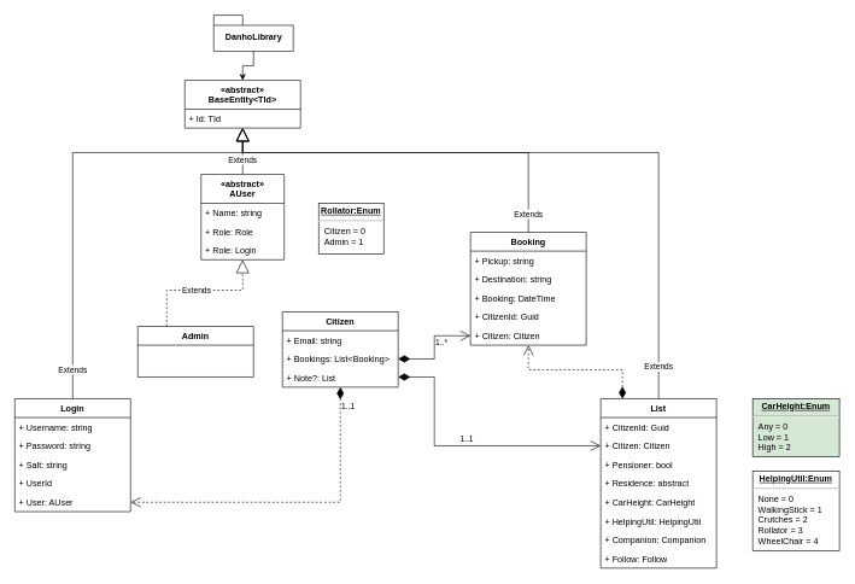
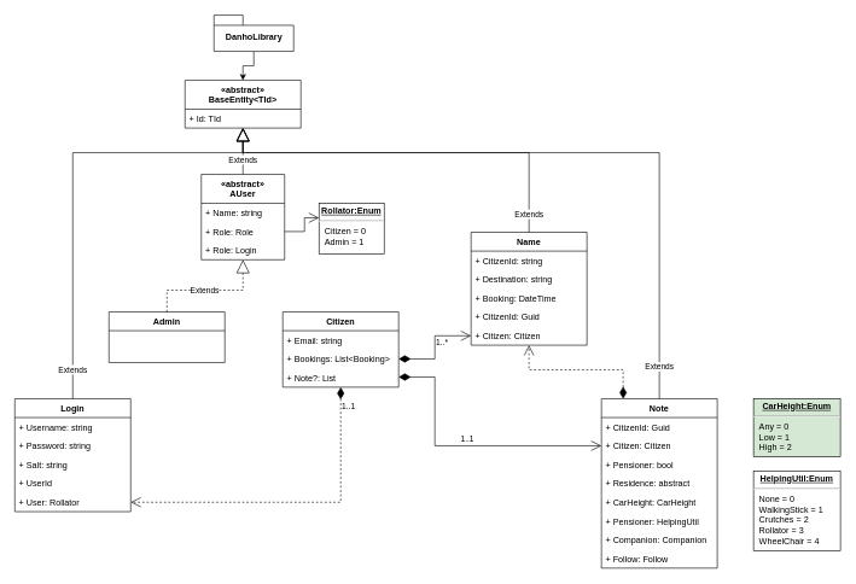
  <mxCell id="0" />
  <mxCell id="1" parent="0" />
  <mxCell id="2" style="edgeStyle=orthogonalEdgeStyle;rounded=0;orthogonalLoop=1;jettySize=auto;html=1;" edge="1" parent="1" source="3" target="6"><mxGeometry relative="1" as="geometry"><mxPoint x="335" y="110" as="targetPoint" /></mxGeometry></mxCell>
  <mxCell id="3" value="DanhoLibrary" style="shape=folder;fontStyle=1;spacingTop=10;tabWidth=40;tabHeight=14;tabPosition=left;html=1;" vertex="1" parent="1"><mxGeometry x="295" y="20" width="110" height="50" as="geometry" /></mxCell>
  <mxCell id="4" value="Extends" style="endArrow=block;endSize=16;endFill=0;html=1;rounded=0;" edge="1" parent="1" source="8" target="6"><mxGeometry x="-0.375" width="160" relative="1" as="geometry"><mxPoint x="335" y="240" as="sourcePoint" /><mxPoint x="335" y="180" as="targetPoint" /><mxPoint as="offset" /></mxGeometry></mxCell>
  <mxCell id="5" value="&lt;p style=&quot;margin:0px;margin-top:4px;text-align:center;text-decoration:underline;&quot;&gt;&lt;b&gt;Rollator:Enum&lt;/b&gt;&lt;/p&gt;&lt;hr&gt;&lt;p style=&quot;margin:0px;margin-left:8px;&quot;&gt;Citizen = 0&lt;br&gt;Admin = 1&lt;br&gt;&lt;/p&gt;" style="verticalAlign=top;align=left;overflow=fill;fontSize=12;fontFamily=Helvetica;html=1;" vertex="1" parent="1"><mxGeometry x="440" y="280" width="90" height="70" as="geometry" /></mxCell>
  <mxCell id="6" value="«abstract»&#10;BaseEntity&lt;TId&gt;" style="swimlane;fontStyle=1;align=center;verticalAlign=top;childLayout=stackLayout;horizontal=1;startSize=40;horizontalStack=0;resizeParent=1;resizeParentMax=0;resizeLast=0;collapsible=1;marginBottom=0;" vertex="1" parent="1"><mxGeometry x="255" y="110" width="160" height="66" as="geometry" /></mxCell>
  <mxCell id="7" value="+ Id: TId" style="text;strokeColor=none;fillColor=none;align=left;verticalAlign=top;spacingLeft=4;spacingRight=4;overflow=hidden;rotatable=0;points=[[0,0.5],[1,0.5]];portConstraint=eastwest;" vertex="1" parent="6"><mxGeometry y="40" width="160" height="26" as="geometry" /></mxCell>
  <mxCell id="8" value="«abstract»&#10;AUser" style="swimlane;fontStyle=1;align=center;verticalAlign=top;childLayout=stackLayout;horizontal=1;startSize=40;horizontalStack=0;resizeParent=1;resizeParentMax=0;resizeLast=0;collapsible=1;marginBottom=0;" vertex="1" parent="1"><mxGeometry x="277.5" y="240" width="115" height="118" as="geometry" /></mxCell>
  <mxCell id="9" value="+ Name: string" style="text;strokeColor=none;fillColor=none;align=left;verticalAlign=top;spacingLeft=4;spacingRight=4;overflow=hidden;rotatable=0;points=[[0,0.5],[1,0.5]];portConstraint=eastwest;" vertex="1" parent="8"><mxGeometry y="40" width="115" height="26" as="geometry" /></mxCell>
  <mxCell id="10" value="+ Role: Role" style="text;strokeColor=none;fillColor=none;align=left;verticalAlign=top;spacingLeft=4;spacingRight=4;overflow=hidden;rotatable=0;points=[[0,0.5],[1,0.5]];portConstraint=eastwest;" vertex="1" parent="8"><mxGeometry y="66" width="115" height="26" as="geometry" /></mxCell>
  <mxCell id="11" value="+ Role: Login" style="text;strokeColor=none;fillColor=none;align=left;verticalAlign=top;spacingLeft=4;spacingRight=4;overflow=hidden;rotatable=0;points=[[0,0.5],[1,0.5]];portConstraint=eastwest;" vertex="1" parent="8"><mxGeometry y="92" width="115" height="26" as="geometry" /></mxCell>
- <mxCell id="13" value="Admin" style="swimlane;fontStyle=1;align=center;verticalAlign=top;childLayout=stackLayout;horizontal=1;startSize=26;horizontalStack=0;resizeParent=1;resizeParentMax=0;resizeLast=0;collapsible=1;marginBottom=0;" vertex="1" parent="1"><mxGeometry x="190" y="450" width="160" height="70" as="geometry" /></mxCell>
+ <mxCell id="12" value="" style="endArrow=open;endFill=1;endSize=12;html=1;rounded=0;edgeStyle=orthogonalEdgeStyle;" edge="1" parent="1" source="10" target="5"><mxGeometry width="160" relative="1" as="geometry"><mxPoint x="100" y="550" as="sourcePoint" /><mxPoint x="260" y="550" as="targetPoint" /><Array as="points"><mxPoint x="420" y="319" /><mxPoint x="420" y="300" /></Array></mxGeometry></mxCell>
+ <mxCell id="13" value="Admin" style="swimlane;fontStyle=1;align=center;verticalAlign=top;childLayout=stackLayout;horizontal=1;startSize=26;horizontalStack=0;resizeParent=1;resizeParentMax=0;resizeLast=0;collapsible=1;marginBottom=0;" vertex="1" parent="1"><mxGeometry x="150" y="430" width="160" height="70" as="geometry" /></mxCell>
  <mxCell id="14" value="Extends" style="endArrow=block;endSize=16;endFill=0;html=1;rounded=0;edgeStyle=orthogonalEdgeStyle;dashed=1;" edge="1" parent="1" source="13" target="8"><mxGeometry x="-0.078" width="160" relative="1" as="geometry"><mxPoint x="345" y="250" as="sourcePoint" /><mxPoint x="345" y="186" as="targetPoint" /><mxPoint as="offset" /><Array as="points"><mxPoint x="230" y="400" /><mxPoint x="335" y="400" /></Array></mxGeometry></mxCell>
  <mxCell id="15" value="Citizen" style="swimlane;fontStyle=1;align=center;verticalAlign=top;childLayout=stackLayout;horizontal=1;startSize=26;horizontalStack=0;resizeParent=1;resizeParentMax=0;resizeLast=0;collapsible=1;marginBottom=0;" vertex="1" parent="1"><mxGeometry x="390" y="430" width="160" height="104" as="geometry" /></mxCell>
  <mxCell id="16" value="+ Email: string" style="text;strokeColor=none;fillColor=none;align=left;verticalAlign=top;spacingLeft=4;spacingRight=4;overflow=hidden;rotatable=0;points=[[0,0.5],[1,0.5]];portConstraint=eastwest;" vertex="1" parent="15"><mxGeometry y="26" width="160" height="26" as="geometry" /></mxCell>
  <mxCell id="17" value="+ Bookings: List&lt;Booking&gt;" style="text;strokeColor=none;fillColor=none;align=left;verticalAlign=top;spacingLeft=4;spacingRight=4;overflow=hidden;rotatable=0;points=[[0,0.5],[1,0.5]];portConstraint=eastwest;" vertex="1" parent="15"><mxGeometry y="52" width="160" height="26" as="geometry" /></mxCell>
  <mxCell id="18" value="+ Note?: List" style="text;strokeColor=none;fillColor=none;align=left;verticalAlign=top;spacingLeft=4;spacingRight=4;overflow=hidden;rotatable=0;points=[[0,0.5],[1,0.5]];portConstraint=eastwest;" vertex="1" parent="15"><mxGeometry y="78" width="160" height="26" as="geometry" /></mxCell>
- <mxCell id="19" value="Booking" style="swimlane;fontStyle=1;align=center;verticalAlign=top;childLayout=stackLayout;horizontal=1;startSize=26;horizontalStack=0;resizeParent=1;resizeParentMax=0;resizeLast=0;collapsible=1;marginBottom=0;" vertex="1" parent="1"><mxGeometry x="650" y="320" width="160" height="156" as="geometry" /></mxCell>
- <mxCell id="20" value="+ Pickup: string" style="text;strokeColor=none;fillColor=none;align=left;verticalAlign=top;spacingLeft=4;spacingRight=4;overflow=hidden;rotatable=0;points=[[0,0.5],[1,0.5]];portConstraint=eastwest;" vertex="1" parent="19"><mxGeometry y="26" width="160" height="26" as="geometry" /></mxCell>
+ <mxCell id="19" value="Name" style="swimlane;fontStyle=1;align=center;verticalAlign=top;childLayout=stackLayout;horizontal=1;startSize=26;horizontalStack=0;resizeParent=1;resizeParentMax=0;resizeLast=0;collapsible=1;marginBottom=0;" vertex="1" parent="1"><mxGeometry x="650" y="320" width="160" height="156" as="geometry" /></mxCell>
+ <mxCell id="20" value="+ CitizenId: string" style="text;strokeColor=none;fillColor=none;align=left;verticalAlign=top;spacingLeft=4;spacingRight=4;overflow=hidden;rotatable=0;points=[[0,0.5],[1,0.5]];portConstraint=eastwest;" vertex="1" parent="19"><mxGeometry y="26" width="160" height="26" as="geometry" /></mxCell>
  <mxCell id="21" value="+ Destination: string" style="text;strokeColor=none;fillColor=none;align=left;verticalAlign=top;spacingLeft=4;spacingRight=4;overflow=hidden;rotatable=0;points=[[0,0.5],[1,0.5]];portConstraint=eastwest;" vertex="1" parent="19"><mxGeometry y="52" width="160" height="26" as="geometry" /></mxCell>
  <mxCell id="22" value="+ Booking: DateTime" style="text;strokeColor=none;fillColor=none;align=left;verticalAlign=top;spacingLeft=4;spacingRight=4;overflow=hidden;rotatable=0;points=[[0,0.5],[1,0.5]];portConstraint=eastwest;" vertex="1" parent="19"><mxGeometry y="78" width="160" height="26" as="geometry" /></mxCell>
  <mxCell id="23" value="+ CitizenId: Guid" style="text;strokeColor=none;fillColor=none;align=left;verticalAlign=top;spacingLeft=4;spacingRight=4;overflow=hidden;rotatable=0;points=[[0,0.5],[1,0.5]];portConstraint=eastwest;" vertex="1" parent="19"><mxGeometry y="104" width="160" height="26" as="geometry" /></mxCell>
  <mxCell id="24" value="+ Citizen: Citizen" style="text;strokeColor=none;fillColor=none;align=left;verticalAlign=top;spacingLeft=4;spacingRight=4;overflow=hidden;rotatable=0;points=[[0,0.5],[1,0.5]];portConstraint=eastwest;" vertex="1" parent="19"><mxGeometry y="130" width="160" height="26" as="geometry" /></mxCell>
  <mxCell id="25" value="1..*" style="endArrow=open;html=1;endSize=12;startArrow=diamondThin;startSize=14;startFill=1;edgeStyle=orthogonalEdgeStyle;align=left;verticalAlign=bottom;rounded=0;" edge="1" parent="1" source="17" target="24"><mxGeometry x="-0.045" relative="1" as="geometry"><mxPoint x="450" y="640" as="sourcePoint" /><mxPoint x="610" y="640" as="targetPoint" /><mxPoint as="offset" /></mxGeometry></mxCell>
  <mxCell id="26" value="Extends" style="endArrow=block;endSize=16;endFill=0;html=1;rounded=0;edgeStyle=orthogonalEdgeStyle;" edge="1" parent="1" source="19" target="6"><mxGeometry x="-0.908" width="160" relative="1" as="geometry"><mxPoint x="760" y="354" as="sourcePoint" /><mxPoint x="760" y="290" as="targetPoint" /><mxPoint as="offset" /><Array as="points"><mxPoint x="730" y="210" /><mxPoint x="335" y="210" /></Array></mxGeometry></mxCell>
- <mxCell id="27" value="List" style="swimlane;fontStyle=1;align=center;verticalAlign=top;childLayout=stackLayout;horizontal=1;startSize=26;horizontalStack=0;resizeParent=1;resizeParentMax=0;resizeLast=0;collapsible=1;marginBottom=0;" vertex="1" parent="1"><mxGeometry x="830" y="550" width="160" height="234" as="geometry" /></mxCell>
+ <mxCell id="27" value="Note" style="swimlane;fontStyle=1;align=center;verticalAlign=top;childLayout=stackLayout;horizontal=1;startSize=26;horizontalStack=0;resizeParent=1;resizeParentMax=0;resizeLast=0;collapsible=1;marginBottom=0;" vertex="1" parent="1"><mxGeometry x="830" y="550" width="160" height="234" as="geometry" /></mxCell>
  <mxCell id="28" value="+ CitizenId: Guid" style="text;strokeColor=none;fillColor=none;align=left;verticalAlign=top;spacingLeft=4;spacingRight=4;overflow=hidden;rotatable=0;points=[[0,0.5],[1,0.5]];portConstraint=eastwest;" vertex="1" parent="27"><mxGeometry y="26" width="160" height="26" as="geometry" /></mxCell>
  <mxCell id="29" value="+ Citizen: Citizen" style="text;strokeColor=none;fillColor=none;align=left;verticalAlign=top;spacingLeft=4;spacingRight=4;overflow=hidden;rotatable=0;points=[[0,0.5],[1,0.5]];portConstraint=eastwest;" vertex="1" parent="27"><mxGeometry y="52" width="160" height="26" as="geometry" /></mxCell>
  <mxCell id="30" value="+ Pensioner: bool" style="text;strokeColor=none;fillColor=none;align=left;verticalAlign=top;spacingLeft=4;spacingRight=4;overflow=hidden;rotatable=0;points=[[0,0.5],[1,0.5]];portConstraint=eastwest;" vertex="1" parent="27"><mxGeometry y="78" width="160" height="26" as="geometry" /></mxCell>
  <mxCell id="31" value="+ Residence: abstract" style="text;strokeColor=none;fillColor=none;align=left;verticalAlign=top;spacingLeft=4;spacingRight=4;overflow=hidden;rotatable=0;points=[[0,0.5],[1,0.5]];portConstraint=eastwest;" vertex="1" parent="27"><mxGeometry y="104" width="160" height="26" as="geometry" /></mxCell>
  <mxCell id="32" value="+ CarHeight: CarHeight" style="text;strokeColor=none;fillColor=none;align=left;verticalAlign=top;spacingLeft=4;spacingRight=4;overflow=hidden;rotatable=0;points=[[0,0.5],[1,0.5]];portConstraint=eastwest;" vertex="1" parent="27"><mxGeometry y="130" width="160" height="26" as="geometry" /></mxCell>
- <mxCell id="33" value="+ HelpingUtil: HelpingUtil" style="text;strokeColor=none;fillColor=none;align=left;verticalAlign=top;spacingLeft=4;spacingRight=4;overflow=hidden;rotatable=0;points=[[0,0.5],[1,0.5]];portConstraint=eastwest;" vertex="1" parent="27"><mxGeometry y="156" width="160" height="26" as="geometry" /></mxCell>
+ <mxCell id="33" value="+ Pensioner: HelpingUtil" style="text;strokeColor=none;fillColor=none;align=left;verticalAlign=top;spacingLeft=4;spacingRight=4;overflow=hidden;rotatable=0;points=[[0,0.5],[1,0.5]];portConstraint=eastwest;" vertex="1" parent="27"><mxGeometry y="156" width="160" height="26" as="geometry" /></mxCell>
  <mxCell id="34" value="+ Companion: Companion" style="text;strokeColor=none;fillColor=none;align=left;verticalAlign=top;spacingLeft=4;spacingRight=4;overflow=hidden;rotatable=0;points=[[0,0.5],[1,0.5]];portConstraint=eastwest;" vertex="1" parent="27"><mxGeometry y="182" width="160" height="26" as="geometry" /></mxCell>
  <mxCell id="35" value="+ Follow: Follow" style="text;strokeColor=none;fillColor=none;align=left;verticalAlign=top;spacingLeft=4;spacingRight=4;overflow=hidden;rotatable=0;points=[[0,0.5],[1,0.5]];portConstraint=eastwest;" vertex="1" parent="27"><mxGeometry y="208" width="160" height="26" as="geometry" /></mxCell>
  <mxCell id="36" value="1..1" style="endArrow=open;html=1;endSize=12;startArrow=diamondThin;startSize=14;startFill=1;edgeStyle=orthogonalEdgeStyle;align=left;verticalAlign=bottom;rounded=0;" edge="1" parent="1" source="18" target="29"><mxGeometry x="-0.045" relative="1" as="geometry"><mxPoint x="590" y="602" as="sourcePoint" /><mxPoint x="690" y="570" as="targetPoint" /><mxPoint as="offset" /><Array as="points"><mxPoint x="600" y="520" /><mxPoint x="600" y="615" /></Array></mxGeometry></mxCell>
  <mxCell id="37" value="" style="endArrow=open;html=1;endSize=12;startArrow=diamondThin;startSize=14;startFill=1;edgeStyle=orthogonalEdgeStyle;align=left;verticalAlign=bottom;rounded=0;dashed=1;" edge="1" parent="1" source="27" target="19"><mxGeometry x="-0.045" relative="1" as="geometry"><mxPoint x="560" y="530" as="sourcePoint" /><mxPoint x="840" y="605" as="targetPoint" /><mxPoint as="offset" /><Array as="points"><mxPoint x="860" y="510" /><mxPoint x="730" y="510" /></Array></mxGeometry></mxCell>
  <mxCell id="38" value="Extends" style="endArrow=block;endSize=16;endFill=0;html=1;rounded=0;edgeStyle=orthogonalEdgeStyle;" edge="1" parent="1" source="27" target="6"><mxGeometry x="-0.908" width="160" relative="1" as="geometry"><mxPoint x="740" y="330" as="sourcePoint" /><mxPoint x="345" y="186" as="targetPoint" /><mxPoint as="offset" /><Array as="points"><mxPoint x="910" y="210" /><mxPoint x="335" y="210" /></Array></mxGeometry></mxCell>
  <mxCell id="39" value="Login" style="swimlane;fontStyle=1;align=center;verticalAlign=top;childLayout=stackLayout;horizontal=1;startSize=26;horizontalStack=0;resizeParent=1;resizeParentMax=0;resizeLast=0;collapsible=1;marginBottom=0;" vertex="1" parent="1"><mxGeometry x="20" y="550" width="160" height="156" as="geometry" /></mxCell>
  <mxCell id="40" value="+ Username: string" style="text;strokeColor=none;fillColor=none;align=left;verticalAlign=top;spacingLeft=4;spacingRight=4;overflow=hidden;rotatable=0;points=[[0,0.5],[1,0.5]];portConstraint=eastwest;" vertex="1" parent="39"><mxGeometry y="26" width="160" height="26" as="geometry" /></mxCell>
  <mxCell id="41" value="+ Password: string" style="text;strokeColor=none;fillColor=none;align=left;verticalAlign=top;spacingLeft=4;spacingRight=4;overflow=hidden;rotatable=0;points=[[0,0.5],[1,0.5]];portConstraint=eastwest;" vertex="1" parent="39"><mxGeometry y="52" width="160" height="26" as="geometry" /></mxCell>
  <mxCell id="42" value="+ Salt: string" style="text;strokeColor=none;fillColor=none;align=left;verticalAlign=top;spacingLeft=4;spacingRight=4;overflow=hidden;rotatable=0;points=[[0,0.5],[1,0.5]];portConstraint=eastwest;" vertex="1" parent="39"><mxGeometry y="78" width="160" height="26" as="geometry" /></mxCell>
  <mxCell id="43" value="+ UserId" style="text;strokeColor=none;fillColor=none;align=left;verticalAlign=top;spacingLeft=4;spacingRight=4;overflow=hidden;rotatable=0;points=[[0,0.5],[1,0.5]];portConstraint=eastwest;" vertex="1" parent="39"><mxGeometry y="104" width="160" height="26" as="geometry" /></mxCell>
- <mxCell id="44" value="+ User: AUser" style="text;strokeColor=none;fillColor=none;align=left;verticalAlign=top;spacingLeft=4;spacingRight=4;overflow=hidden;rotatable=0;points=[[0,0.5],[1,0.5]];portConstraint=eastwest;" vertex="1" parent="39"><mxGeometry y="130" width="160" height="26" as="geometry" /></mxCell>
+ <mxCell id="44" value="+ User: Rollator" style="text;strokeColor=none;fillColor=none;align=left;verticalAlign=top;spacingLeft=4;spacingRight=4;overflow=hidden;rotatable=0;points=[[0,0.5],[1,0.5]];portConstraint=eastwest;" vertex="1" parent="39"><mxGeometry y="130" width="160" height="26" as="geometry" /></mxCell>
  <mxCell id="45" value="1..1" style="endArrow=open;html=1;endSize=12;startArrow=diamondThin;startSize=14;startFill=1;edgeStyle=orthogonalEdgeStyle;align=left;verticalAlign=bottom;rounded=0;dashed=1;" edge="1" parent="1" source="15" target="44"><mxGeometry x="-0.84" relative="1" as="geometry"><mxPoint x="0.003" y="640" as="sourcePoint" /><mxPoint x="69.96" y="853" as="targetPoint" /><mxPoint as="offset" /></mxGeometry></mxCell>
  <mxCell id="46" value="Extends" style="endArrow=block;endSize=16;endFill=0;html=1;rounded=0;edgeStyle=orthogonalEdgeStyle;" edge="1" parent="1" source="39" target="6"><mxGeometry x="-0.869" width="160" relative="1" as="geometry"><mxPoint x="-120" y="410" as="sourcePoint" /><mxPoint x="40" y="410" as="targetPoint" /><Array as="points"><mxPoint x="100" y="210" /><mxPoint x="335" y="210" /></Array><mxPoint as="offset" /></mxGeometry></mxCell>
  <mxCell id="47" value="&lt;p style=&quot;margin:0px;margin-top:4px;text-align:center;text-decoration:underline;&quot;&gt;&lt;b&gt;CarHeight:Enum&lt;/b&gt;&lt;/p&gt;&lt;hr&gt;&lt;p style=&quot;margin:0px;margin-left:8px;&quot;&gt;Any = 0&lt;br&gt;Low = 1&lt;br&gt;&lt;/p&gt;&lt;p style=&quot;margin:0px;margin-left:8px;&quot;&gt;High = 2&lt;/p&gt;" style="verticalAlign=top;align=left;overflow=fill;fontSize=12;fontFamily=Helvetica;html=1;fillColor=#d5e8d4;" vertex="1" parent="1"><mxGeometry x="1040" y="550" width="120" height="80" as="geometry" /></mxCell>
  <mxCell id="48" value="&lt;p style=&quot;margin:0px;margin-top:4px;text-align:center;text-decoration:underline;&quot;&gt;&lt;b&gt;HelpingUtil:Enum&lt;/b&gt;&lt;/p&gt;&lt;hr&gt;&lt;p style=&quot;margin:0px;margin-left:8px;&quot;&gt;None = 0&lt;br&gt;WalkingStick = 1&lt;br&gt;&lt;/p&gt;&lt;p style=&quot;margin:0px;margin-left:8px;&quot;&gt;Crutches = 2&lt;br&gt;Rollator = 3&lt;/p&gt;&lt;p style=&quot;margin:0px;margin-left:8px;&quot;&gt;WheelChair = 4&lt;/p&gt;" style="verticalAlign=top;align=left;overflow=fill;fontSize=12;fontFamily=Helvetica;html=1;" vertex="1" parent="1"><mxGeometry x="1040" y="650" width="120" height="110" as="geometry" /></mxCell>
